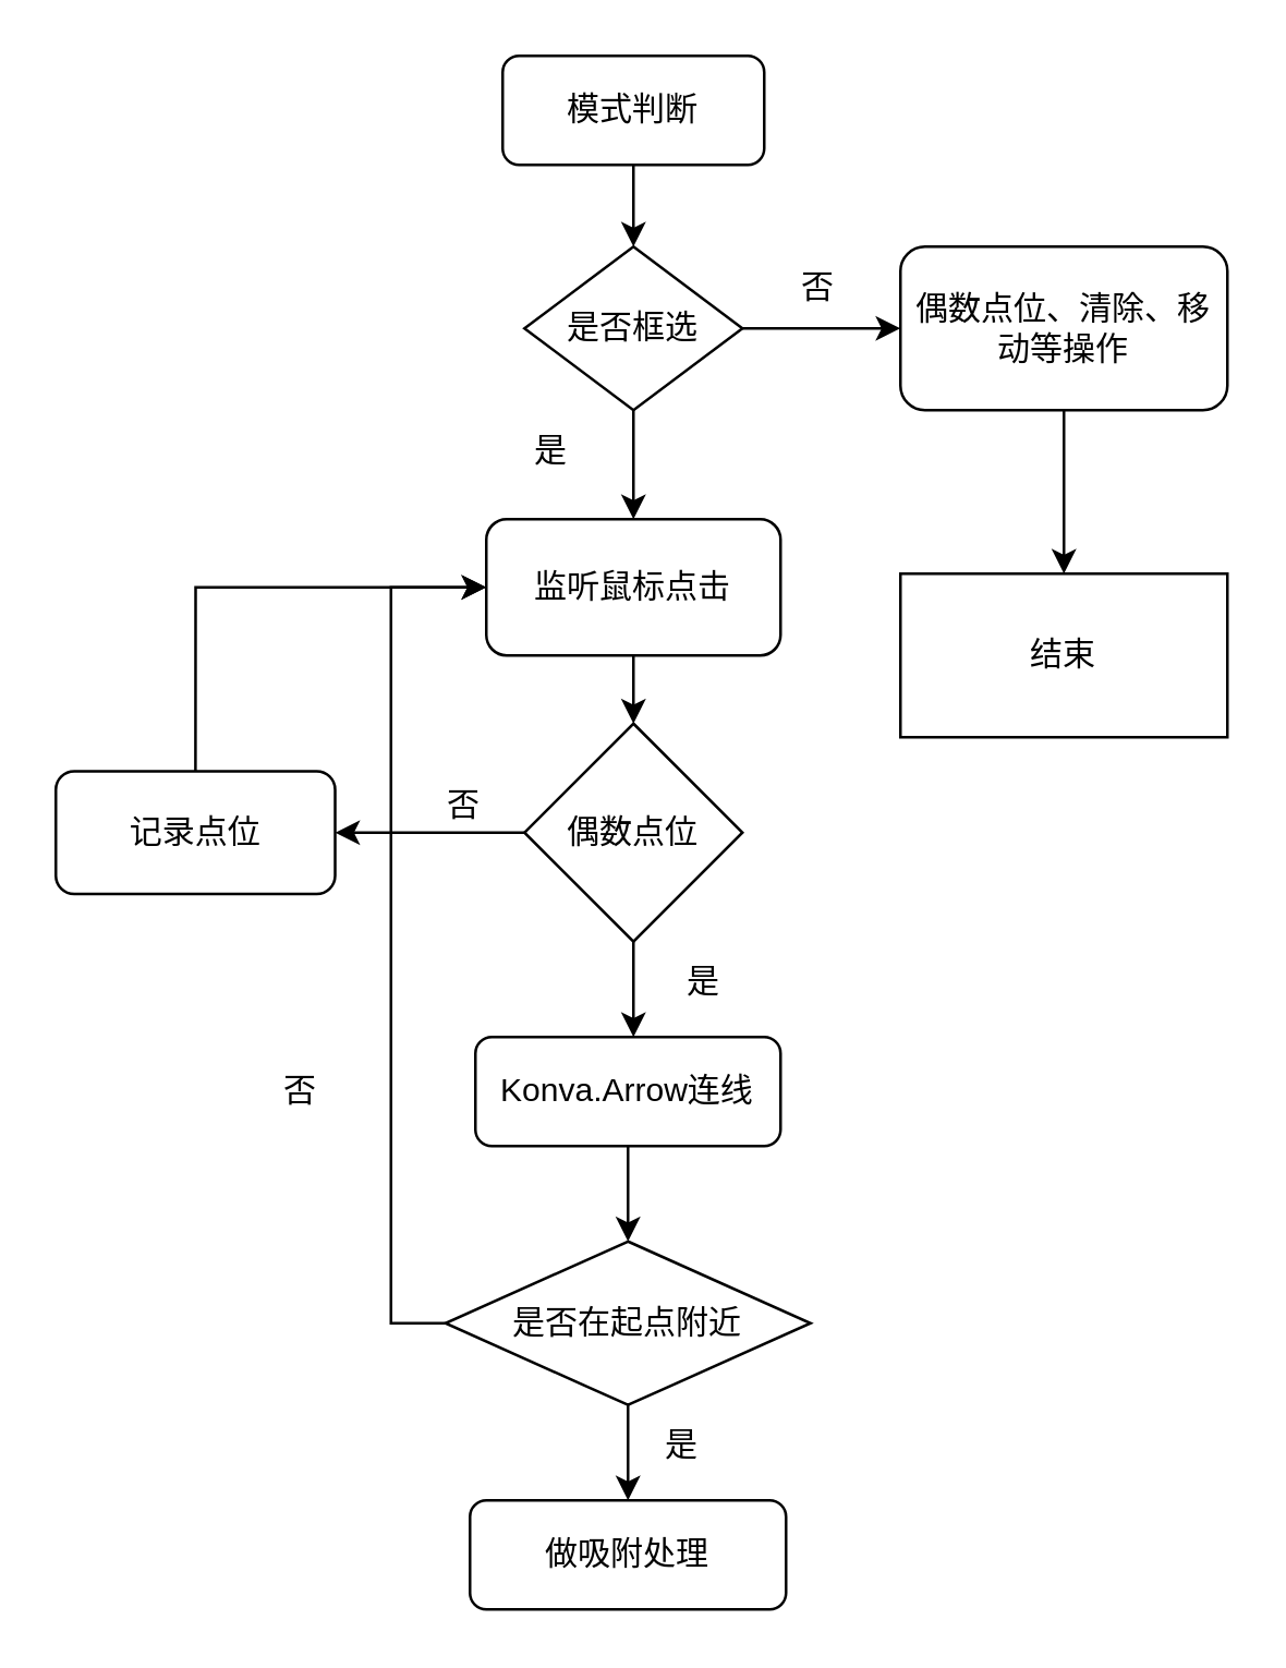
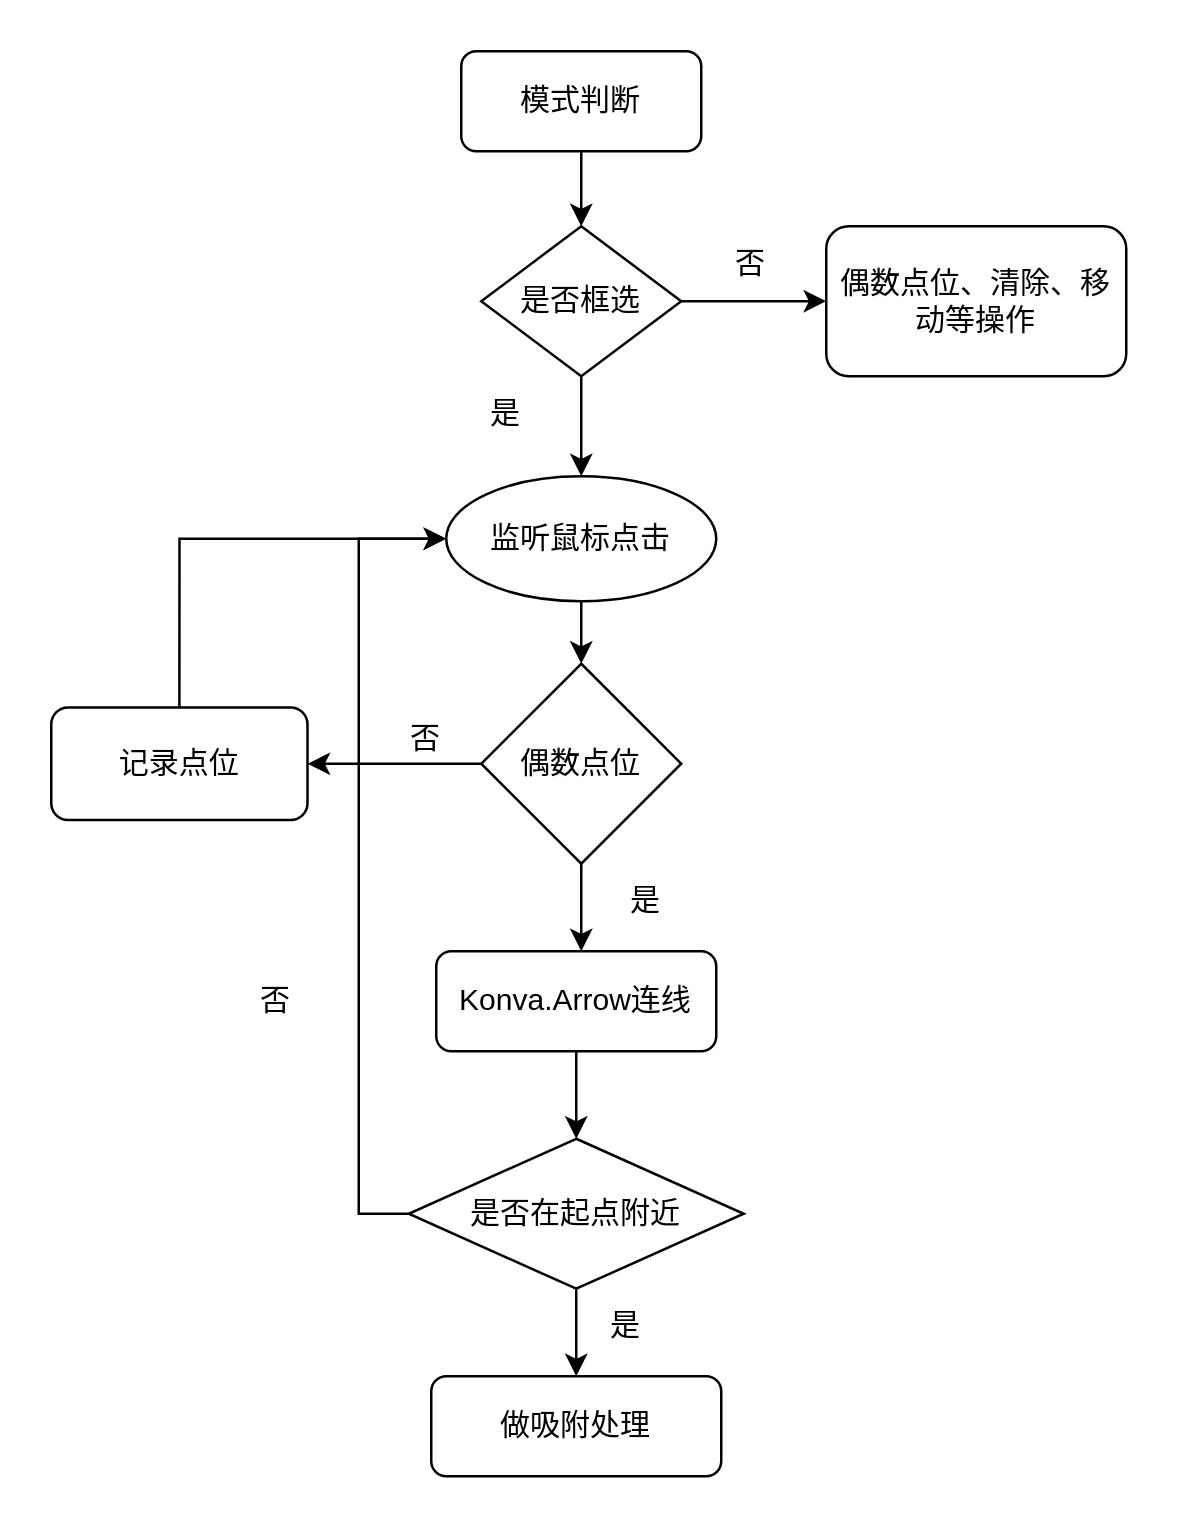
  <mxCell id="0" />
  <mxCell id="1" parent="0" />
  <mxCell id="2" style="edgeStyle=orthogonalEdgeStyle;rounded=0;orthogonalLoop=1;jettySize=auto;html=1;exitX=0.5;exitY=1;exitDx=0;exitDy=0;entryX=0.5;entryY=0;entryDx=0;entryDy=0;" edge="1" parent="1" source="3" target="6"><mxGeometry relative="1" as="geometry" /></mxCell>
  <mxCell id="3" value="模式判断" style="rounded=1;whiteSpace=wrap;html=1;" vertex="1" parent="1"><mxGeometry x="184" y="20" width="96" height="40" as="geometry" /></mxCell>
  <mxCell id="4" style="edgeStyle=orthogonalEdgeStyle;rounded=0;orthogonalLoop=1;jettySize=auto;html=1;exitX=1;exitY=0.5;exitDx=0;exitDy=0;entryX=0;entryY=0.5;entryDx=0;entryDy=0;" edge="1" parent="1" source="6" target="8"><mxGeometry relative="1" as="geometry" /></mxCell>
  <mxCell id="5" style="edgeStyle=orthogonalEdgeStyle;rounded=0;orthogonalLoop=1;jettySize=auto;html=1;exitX=0.5;exitY=1;exitDx=0;exitDy=0;entryX=0.5;entryY=0;entryDx=0;entryDy=0;" edge="1" parent="1" source="6" target="12"><mxGeometry relative="1" as="geometry" /></mxCell>
  <mxCell id="6" value="是否框选" style="rhombus;whiteSpace=wrap;html=1;" vertex="1" parent="1"><mxGeometry x="192" y="90" width="80" height="60" as="geometry" /></mxCell>
- <mxCell id="7" style="edgeStyle=orthogonalEdgeStyle;rounded=0;orthogonalLoop=1;jettySize=auto;html=1;exitX=0.5;exitY=1;exitDx=0;exitDy=0;entryX=0.5;entryY=0;entryDx=0;entryDy=0;" edge="1" parent="1" source="8" target="9"><mxGeometry relative="1" as="geometry" /></mxCell>
  <mxCell id="8" value="偶数点位、清除、移动等操作" style="rounded=1;whiteSpace=wrap;html=1;" vertex="1" parent="1"><mxGeometry x="330" y="90" width="120" height="60" as="geometry" /></mxCell>
- <mxCell id="9" value="结束" style="rounded=0;whiteSpace=wrap;html=1;" vertex="1" parent="1"><mxGeometry x="330" y="210" width="120" height="60" as="geometry" /></mxCell>
  <mxCell id="10" value="否" style="text;html=1;strokeColor=none;fillColor=none;align=center;verticalAlign=middle;whiteSpace=wrap;rounded=0;" vertex="1" parent="1"><mxGeometry x="270" y="90" width="60" height="30" as="geometry" /></mxCell>
  <mxCell id="11" style="edgeStyle=orthogonalEdgeStyle;rounded=0;orthogonalLoop=1;jettySize=auto;html=1;exitX=0.5;exitY=1;exitDx=0;exitDy=0;entryX=0.5;entryY=0;entryDx=0;entryDy=0;" edge="1" parent="1" source="12" target="21"><mxGeometry relative="1" as="geometry" /></mxCell>
- <mxCell id="12" value="监听鼠标点击" style="rounded=1;whiteSpace=wrap;html=1;" vertex="1" parent="1"><mxGeometry x="178" y="190" width="108" height="50" as="geometry" /></mxCell>
+ <mxCell id="12" value="监听鼠标点击" style="ellipse;whiteSpace=wrap;html=1;" vertex="1" parent="1"><mxGeometry x="178" y="190" width="108" height="50" as="geometry" /></mxCell>
  <mxCell id="13" value="是" style="text;html=1;strokeColor=none;fillColor=none;align=center;verticalAlign=middle;whiteSpace=wrap;rounded=0;" vertex="1" parent="1"><mxGeometry x="172" y="150" width="60" height="30" as="geometry" /></mxCell>
  <mxCell id="14" style="edgeStyle=orthogonalEdgeStyle;rounded=0;orthogonalLoop=1;jettySize=auto;html=1;exitX=0.5;exitY=0;exitDx=0;exitDy=0;entryX=0;entryY=0.5;entryDx=0;entryDy=0;" edge="1" parent="1" source="15" target="12"><mxGeometry relative="1" as="geometry" /></mxCell>
  <mxCell id="15" value="记录点位" style="whiteSpace=wrap;html=1;rounded=1;" vertex="1" parent="1"><mxGeometry x="20" y="282.5" width="102.5" height="45" as="geometry" /></mxCell>
  <mxCell id="16" value="否" style="text;html=1;strokeColor=none;fillColor=none;align=center;verticalAlign=middle;whiteSpace=wrap;rounded=0;" vertex="1" parent="1"><mxGeometry x="140" y="280" width="60" height="30" as="geometry" /></mxCell>
  <mxCell id="17" value="" style="edgeStyle=orthogonalEdgeStyle;rounded=0;orthogonalLoop=1;jettySize=auto;html=1;" edge="1" parent="1" source="18" target="24"><mxGeometry relative="1" as="geometry" /></mxCell>
  <mxCell id="18" value="Konva.Arrow连线" style="rounded=1;whiteSpace=wrap;html=1;" vertex="1" parent="1"><mxGeometry x="174" y="380" width="112" height="40" as="geometry" /></mxCell>
  <mxCell id="19" style="edgeStyle=orthogonalEdgeStyle;rounded=0;orthogonalLoop=1;jettySize=auto;html=1;exitX=0;exitY=0.5;exitDx=0;exitDy=0;entryX=1;entryY=0.5;entryDx=0;entryDy=0;" edge="1" parent="1" source="21" target="15"><mxGeometry relative="1" as="geometry" /></mxCell>
  <mxCell id="20" style="edgeStyle=orthogonalEdgeStyle;rounded=0;orthogonalLoop=1;jettySize=auto;html=1;" edge="1" parent="1" source="21"><mxGeometry relative="1" as="geometry"><mxPoint x="232" y="380" as="targetPoint" /></mxGeometry></mxCell>
  <mxCell id="21" value="偶数点位" style="rhombus;whiteSpace=wrap;html=1;" vertex="1" parent="1"><mxGeometry x="192" y="265" width="80" height="80" as="geometry" /></mxCell>
  <mxCell id="22" style="edgeStyle=orthogonalEdgeStyle;rounded=0;orthogonalLoop=1;jettySize=auto;html=1;exitX=0;exitY=0.5;exitDx=0;exitDy=0;entryX=0;entryY=0.5;entryDx=0;entryDy=0;" edge="1" parent="1" source="24" target="12"><mxGeometry relative="1" as="geometry" /></mxCell>
  <mxCell id="23" value="" style="edgeStyle=orthogonalEdgeStyle;rounded=0;orthogonalLoop=1;jettySize=auto;html=1;" edge="1" parent="1" source="24" target="25"><mxGeometry relative="1" as="geometry" /></mxCell>
  <mxCell id="24" value="是否在起点附近" style="rhombus;whiteSpace=wrap;html=1;" vertex="1" parent="1"><mxGeometry x="163" y="455" width="134" height="60" as="geometry" /></mxCell>
  <mxCell id="25" value="做吸附处理" style="rounded=1;whiteSpace=wrap;html=1;" vertex="1" parent="1"><mxGeometry x="172" y="550" width="116" height="40" as="geometry" /></mxCell>
  <mxCell id="26" value="是" style="text;html=1;strokeColor=none;fillColor=none;align=center;verticalAlign=middle;whiteSpace=wrap;rounded=0;" vertex="1" parent="1"><mxGeometry x="220" y="515" width="60" height="30" as="geometry" /></mxCell>
  <mxCell id="27" value="否" style="text;html=1;strokeColor=none;fillColor=none;align=center;verticalAlign=middle;whiteSpace=wrap;rounded=0;" vertex="1" parent="1"><mxGeometry x="80" y="385" width="60" height="30" as="geometry" /></mxCell>
  <mxCell id="28" value="是" style="text;html=1;strokeColor=none;fillColor=none;align=center;verticalAlign=middle;whiteSpace=wrap;rounded=0;" vertex="1" parent="1"><mxGeometry x="228" y="345" width="60" height="30" as="geometry" /></mxCell>
